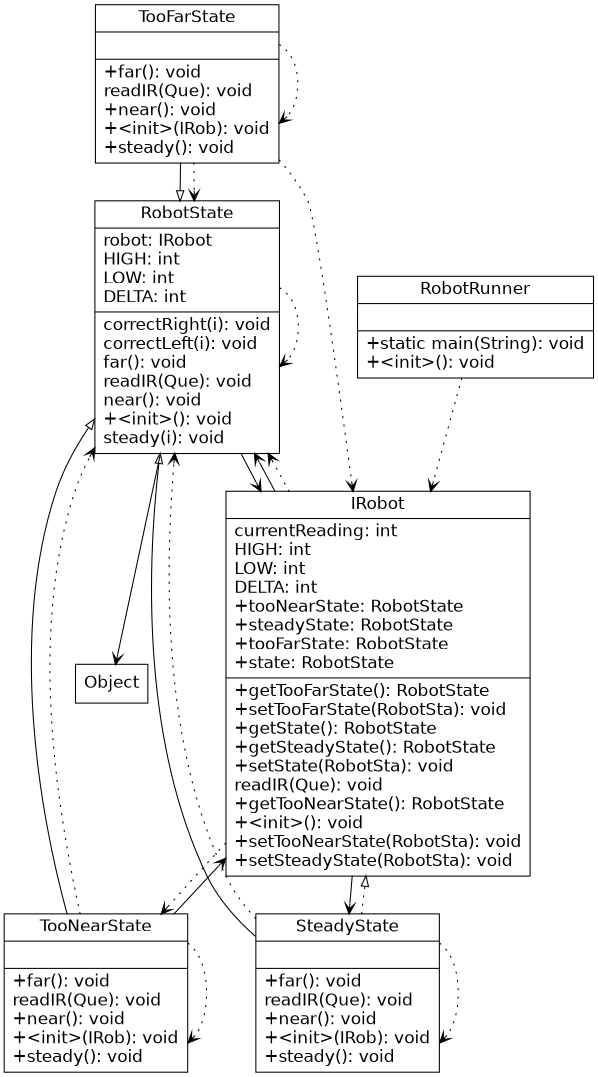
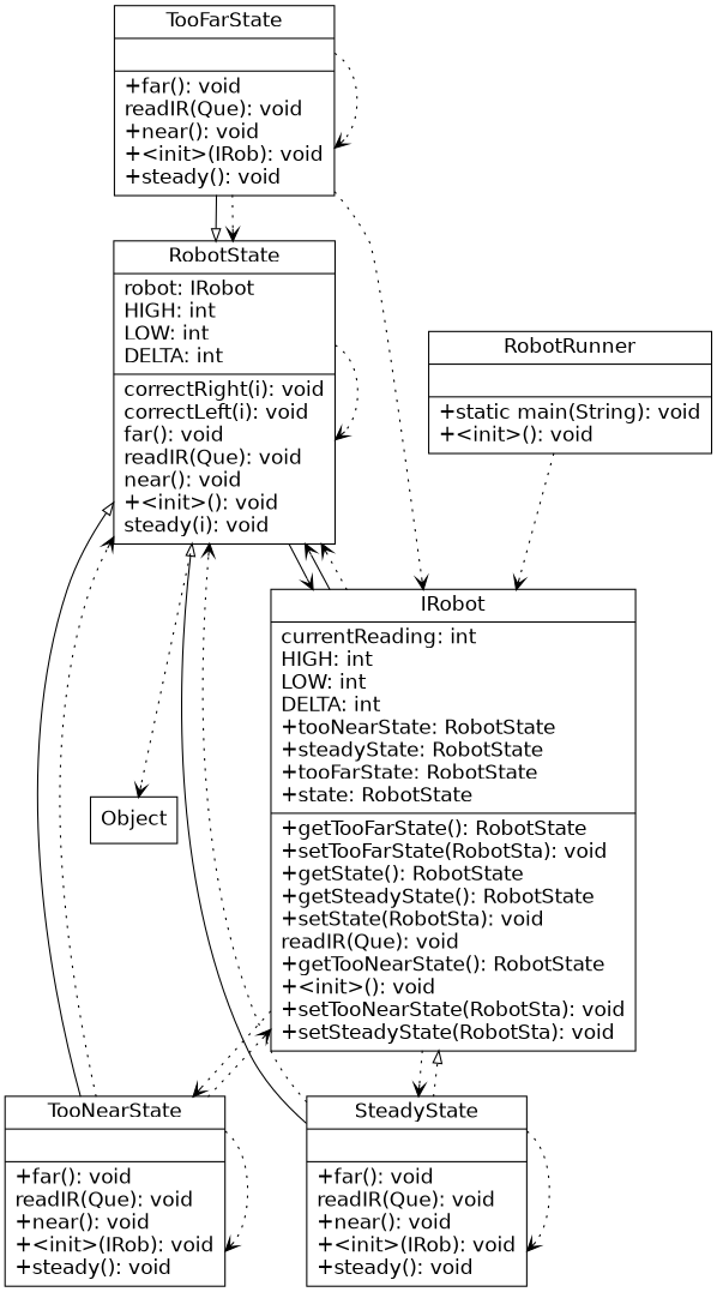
  digraph {
    fontname="Bitstream Vera Sans"
    fontsize=16
    node [color=black fillcolor=white fontname="Bitstream Vera Sans" fontsize=16 shape=record style=filled]
    edge [arrowhead=vee fontname="Bitstream Vera Sans" fontsize=16 style=dotted]
    n1 [label="{TooFarState| | +far(): void\lreadIR(Que): void\l+near(): void\l+\<init\>(IRob): void\l+steady(): void\l}"]
    n2 [label="{RobotState|robot: IRobot \lHIGH: int \lLOW: int \lDELTA: int \l | correctRight(i): void\lcorrectLeft(i): void\lfar(): void\lreadIR(Que): void\lnear(): void\l+\<init\>(): void\lsteady(i): void\l}"]
    n3 [label="{IRobot|currentReading: int \lHIGH: int \lLOW: int \lDELTA: int \l+tooNearState: RobotState \l+steadyState: RobotState \l+tooFarState: RobotState \l+state: RobotState \l | +getTooFarState(): RobotState\l+setTooFarState(RobotSta): void\l+getState(): RobotState\l+getSteadyState(): RobotState\l+setState(RobotSta): void\lreadIR(Que): void\l+getTooNearState(): RobotState\l+\<init\>(): void\l+setTooNearState(RobotSta): void\l+setSteadyState(RobotSta): void\l}"]
    Object [color="" fillcolor="" style=""]
    n5 [label="{TooNearState| | +far(): void\lreadIR(Que): void\l+near(): void\l+\<init\>(IRob): void\l+steady(): void\l}"]
    n6 [label="{SteadyState| | +far(): void\lreadIR(Que): void\l+near(): void\l+\<init\>(IRob): void\l+steady(): void\l}"]
    n7 [label="{RobotRunner| | +static main(String): void\l+\<init\>(): void\l}"]
    n1 -> n1
    n1 -> n2 [arrowhead=onormal style=""]
    n1 -> n2
    n1 -> n3
    n2 -> n2
    n2 -> n3 [arrowhead=veenull style=""]
-   n2 -> Object [style=solid]
+   n2 -> Object
    n3 -> n2 [arrowhead=veenull style=""]
    n3 -> n2
    n3 -> n5
-   n3 -> n6 [style=solid]
+   n3 -> n6
    n5 -> n2 [arrowhead=onormal style=""]
    n5 -> n2
-   n5 -> n3 [style=solid]
+   n5 -> n3
    n5 -> n5
    n6 -> n2 [arrowhead=onormal style=""]
    n6 -> n2
    n6 -> n3 [arrowhead=onormal]
    n6 -> n6
    n7 -> n3
  }
